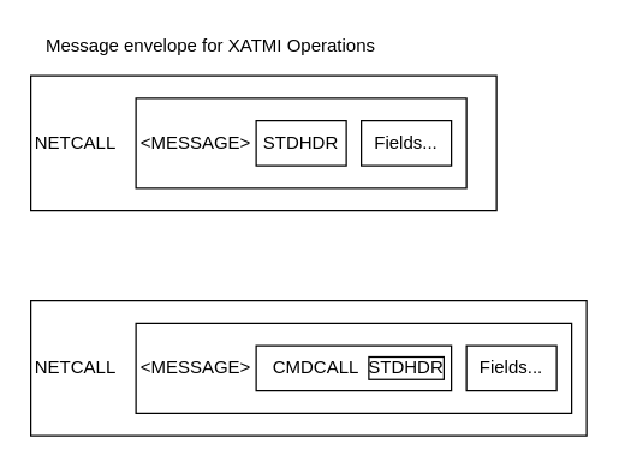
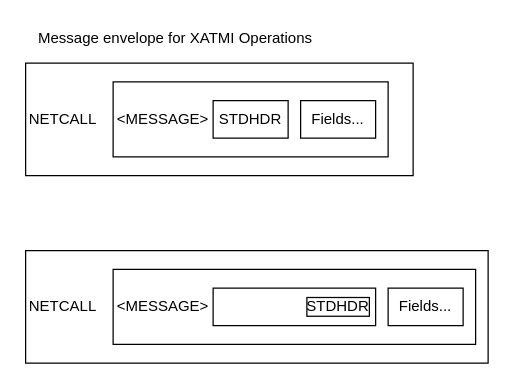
  <mxCell id="0" />
  <mxCell id="1" parent="0" />
  <mxCell id="2" value="" style="rounded=0;whiteSpace=wrap;html=1;" parent="1" vertex="1"><mxGeometry x="20" y="50" width="310" height="90" as="geometry" /></mxCell>
  <mxCell id="3" value="NETCALL" style="text;html=1;strokeColor=none;fillColor=none;align=center;verticalAlign=middle;whiteSpace=wrap;rounded=0;" parent="1" vertex="1"><mxGeometry x="30" y="85" width="40" height="20" as="geometry" /></mxCell>
  <mxCell id="4" value="" style="rounded=0;whiteSpace=wrap;html=1;" parent="1" vertex="1"><mxGeometry x="90" y="65" width="220" height="60" as="geometry" /></mxCell>
  <mxCell id="5" value="&amp;lt;MESSAGE&amp;gt;" style="text;html=1;strokeColor=none;fillColor=none;align=center;verticalAlign=middle;whiteSpace=wrap;rounded=0;" parent="1" vertex="1"><mxGeometry x="110" y="85" width="40" height="20" as="geometry" /></mxCell>
  <mxCell id="6" value="STDHDR" style="rounded=0;whiteSpace=wrap;html=1;" parent="1" vertex="1"><mxGeometry x="170" y="80" width="60" height="30" as="geometry" /></mxCell>
  <mxCell id="7" value="Fields..." style="rounded=0;whiteSpace=wrap;html=1;" parent="1" vertex="1"><mxGeometry x="240" y="80" width="60" height="30" as="geometry" /></mxCell>
  <mxCell id="8" value="Message envelope for XATMI Operations" style="text;html=1;strokeColor=none;fillColor=none;align=center;verticalAlign=middle;whiteSpace=wrap;rounded=0;" vertex="1" parent="1"><mxGeometry x="20" y="20" width="240" height="20" as="geometry" /></mxCell>
  <mxCell id="9" value="" style="rounded=0;whiteSpace=wrap;html=1;" vertex="1" parent="1"><mxGeometry x="20" y="200" width="370" height="90" as="geometry" /></mxCell>
  <mxCell id="10" value="NETCALL" style="text;html=1;strokeColor=none;fillColor=none;align=center;verticalAlign=middle;whiteSpace=wrap;rounded=0;" vertex="1" parent="1"><mxGeometry x="30" y="235" width="40" height="20" as="geometry" /></mxCell>
  <mxCell id="11" value="" style="rounded=0;whiteSpace=wrap;html=1;" vertex="1" parent="1"><mxGeometry x="90" y="215" width="290" height="60" as="geometry" /></mxCell>
  <mxCell id="12" value="&amp;lt;MESSAGE&amp;gt;" style="text;html=1;strokeColor=none;fillColor=none;align=center;verticalAlign=middle;whiteSpace=wrap;rounded=0;" vertex="1" parent="1"><mxGeometry x="110" y="235" width="40" height="20" as="geometry" /></mxCell>
  <mxCell id="13" value="Fields..." style="rounded=0;whiteSpace=wrap;html=1;" vertex="1" parent="1"><mxGeometry x="310" y="230" width="60" height="30" as="geometry" /></mxCell>
  <mxCell id="14" value="" style="rounded=0;whiteSpace=wrap;html=1;" vertex="1" parent="1"><mxGeometry x="170" y="230" width="130" height="30" as="geometry" /></mxCell>
- <mxCell id="15" value="CMDCALL" style="text;html=1;strokeColor=none;fillColor=none;align=center;verticalAlign=middle;whiteSpace=wrap;rounded=0;" vertex="1" parent="1"><mxGeometry x="190" y="235" width="40" height="20" as="geometry" /></mxCell>
  <mxCell id="16" value="STDHDR" style="rounded=0;whiteSpace=wrap;html=1;" vertex="1" parent="1"><mxGeometry x="245" y="237.5" width="50" height="15" as="geometry" /></mxCell>
